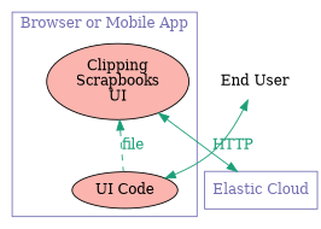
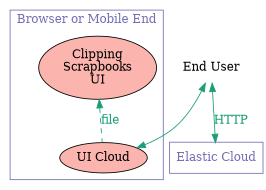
  digraph {
    color="/dark23/3"
    fontcolor="/dark23/3"
    node [fillcolor="/pastel14/1" style=filled]
    edge [color="/dark23/1" dir=both fontcolor="/dark23/1"]
    "End User" [shape=plaintext fillcolor="" style=""]
    "Clipping\nScrapbooks\nUI"
-   "UI Code"
+   "UI Code" [label="UI Cloud"]
    "Elastic Cloud" [color="/dark23/3" fillcolor=white fontcolor="/dark23/3" shape=record]
    subgraph sub_1 {
      "End User"
    }
    subgraph cluster_2 {
-     label="Browser or Mobile App"
+     label="Browser or Mobile End"
      "Clipping\nScrapbooks\nUI"
      "UI Code"
    }
    "End User" -> "UI Code"
    "Clipping\nScrapbooks\nUI" -> "UI Code" [dir=back label=file style=dashed]
-   "Clipping\nScrapbooks\nUI" -> "Elastic Cloud" [label=HTTP]
+   "End User" -> "Elastic Cloud" [label=HTTP]
  }
